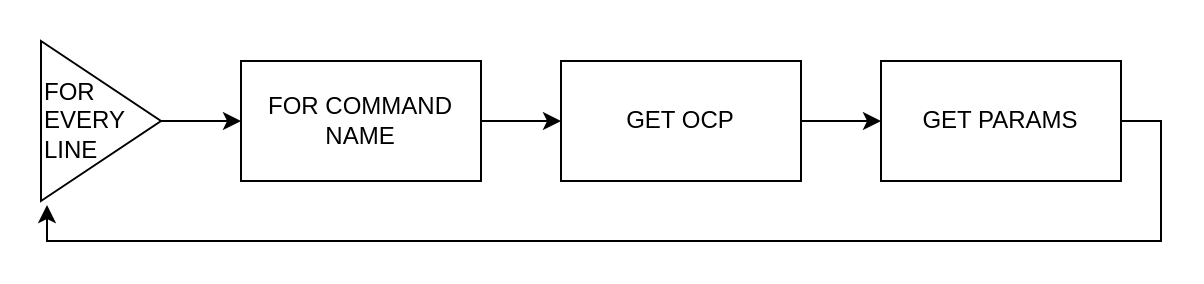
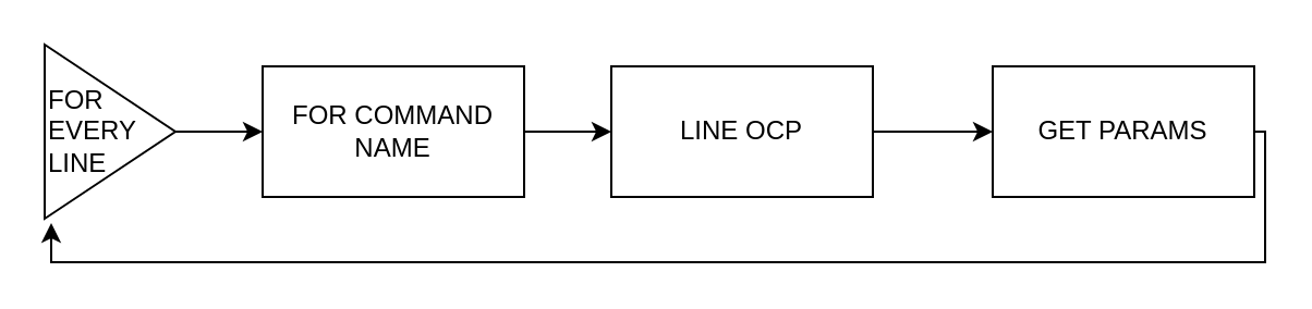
  <mxCell id="0" />
  <mxCell id="1" parent="0" />
  <mxCell id="2" value="" style="edgeStyle=orthogonalEdgeStyle;rounded=0;orthogonalLoop=1;jettySize=auto;html=1;" edge="1" parent="1" source="3" target="5"><mxGeometry relative="1" as="geometry" /></mxCell>
  <mxCell id="3" value="FOR EVERY LINE" style="triangle;whiteSpace=wrap;html=1;align=left;" vertex="1" parent="1"><mxGeometry x="20" y="20" width="60" height="80" as="geometry" /></mxCell>
  <mxCell id="4" value="" style="edgeStyle=orthogonalEdgeStyle;rounded=0;orthogonalLoop=1;jettySize=auto;html=1;" edge="1" parent="1" source="5" target="7"><mxGeometry relative="1" as="geometry" /></mxCell>
  <mxCell id="5" value="FOR COMMAND NAME" style="rounded=0;whiteSpace=wrap;html=1;" vertex="1" parent="1"><mxGeometry x="120" y="30" width="120" height="60" as="geometry" /></mxCell>
  <mxCell id="6" value="" style="edgeStyle=orthogonalEdgeStyle;rounded=0;orthogonalLoop=1;jettySize=auto;html=1;" edge="1" parent="1" source="7" target="9"><mxGeometry relative="1" as="geometry" /></mxCell>
- <mxCell id="7" value="GET OCP" style="rounded=0;whiteSpace=wrap;html=1;" vertex="1" parent="1"><mxGeometry x="280" y="30" width="120" height="60" as="geometry" /></mxCell>
+ <mxCell id="7" value="LINE OCP" style="rounded=0;whiteSpace=wrap;html=1;" vertex="1" parent="1"><mxGeometry x="280" y="30" width="120" height="60" as="geometry" /></mxCell>
  <mxCell id="8" style="edgeStyle=orthogonalEdgeStyle;rounded=0;orthogonalLoop=1;jettySize=auto;html=1;entryX=0.05;entryY=1.025;entryDx=0;entryDy=0;entryPerimeter=0;" edge="1" parent="1" source="9" target="3"><mxGeometry relative="1" as="geometry"><Array as="points"><mxPoint x="580" y="60" /><mxPoint x="580" y="120" /><mxPoint x="23" y="120" /></Array></mxGeometry></mxCell>
- <mxCell id="9" value="GET PARAMS" style="rounded=0;whiteSpace=wrap;html=1;" vertex="1" parent="1"><mxGeometry x="440" y="30" width="120" height="60" as="geometry" /></mxCell>
+ <mxCell id="9" value="GET PARAMS" style="rounded=0;whiteSpace=wrap;html=1;" vertex="1" parent="1"><mxGeometry x="455" y="30" width="120" height="60" as="geometry" /></mxCell>
